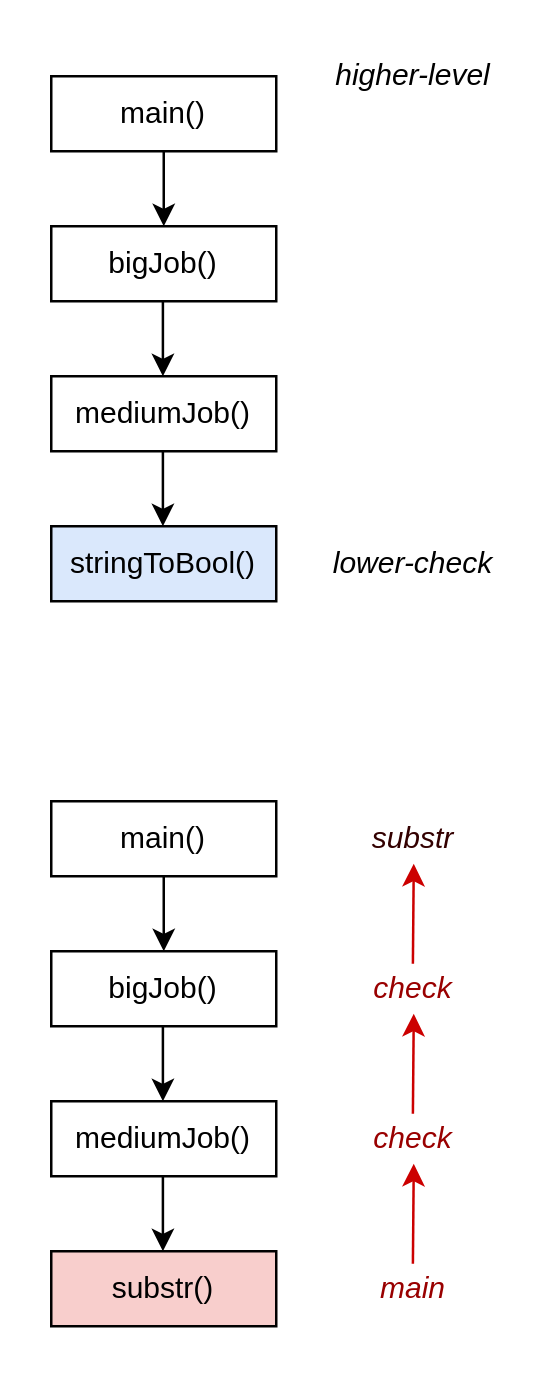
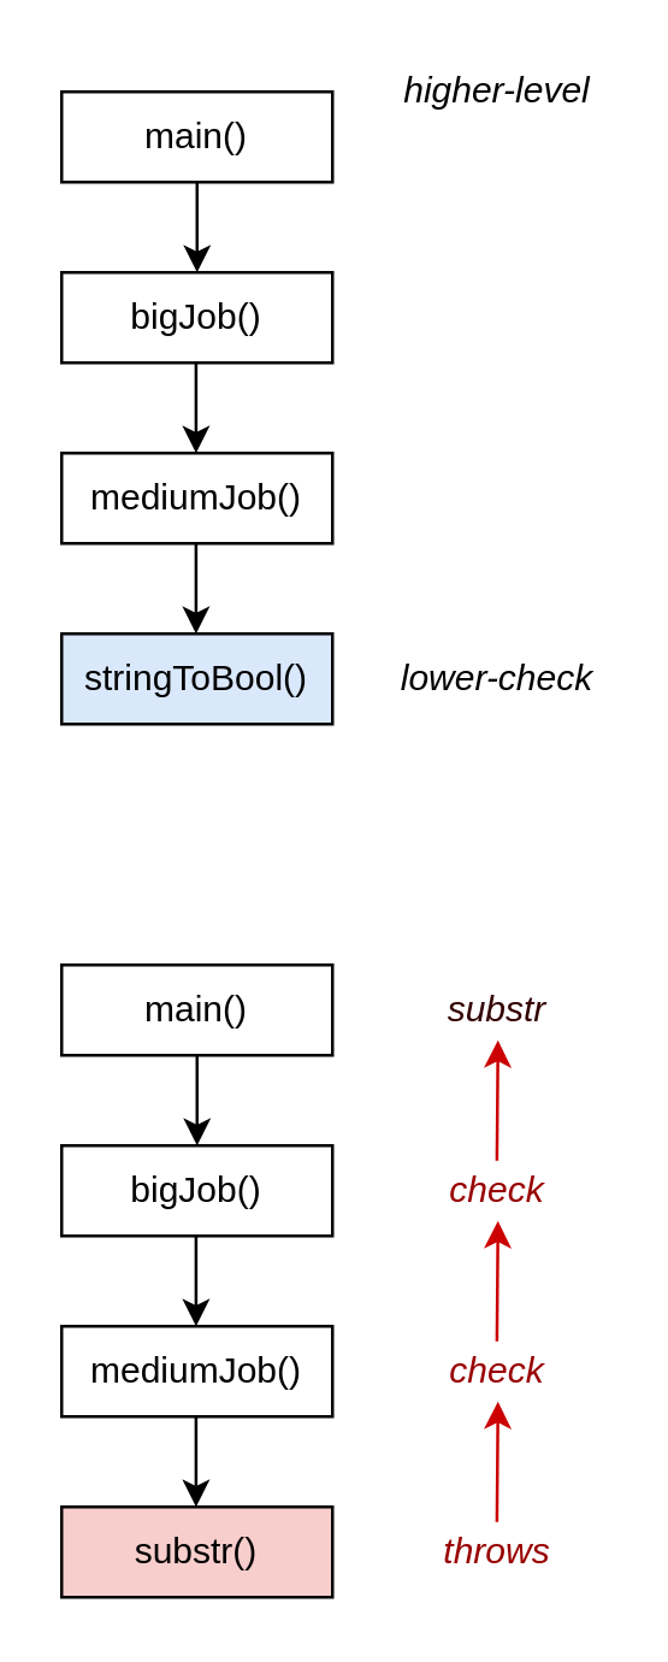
  <mxCell id="0" />
  <mxCell id="1" parent="0" />
  <mxCell id="2" value="stringToBool()" style="rounded=0;whiteSpace=wrap;html=1;fillColor=#dae8fc;" vertex="1" parent="1"><mxGeometry x="20" y="210" width="90" height="30" as="geometry" /></mxCell>
  <mxCell id="3" value="main()" style="rounded=0;whiteSpace=wrap;html=1;" vertex="1" parent="1"><mxGeometry x="20" y="30" width="90" height="30" as="geometry" /></mxCell>
  <mxCell id="4" value="bigJob()" style="rounded=0;whiteSpace=wrap;html=1;" vertex="1" parent="1"><mxGeometry x="20" y="90" width="90" height="30" as="geometry" /></mxCell>
  <mxCell id="5" value="mediumJob()" style="rounded=0;whiteSpace=wrap;html=1;" vertex="1" parent="1"><mxGeometry x="20" y="150" width="90" height="30" as="geometry" /></mxCell>
  <mxCell id="6" value="" style="endArrow=classic;html=1;exitX=0.5;exitY=1;exitDx=0;exitDy=0;" edge="1" parent="1" source="3" target="4"><mxGeometry width="50" height="50" relative="1" as="geometry"><mxPoint x="70" y="230" as="sourcePoint" /><mxPoint x="120" y="180" as="targetPoint" /></mxGeometry></mxCell>
  <mxCell id="7" value="" style="endArrow=classic;html=1;exitX=0.5;exitY=1;exitDx=0;exitDy=0;" edge="1" parent="1"><mxGeometry width="50" height="50" relative="1" as="geometry"><mxPoint x="64.66" y="120" as="sourcePoint" /><mxPoint x="64.66" y="150" as="targetPoint" /></mxGeometry></mxCell>
  <mxCell id="8" value="" style="endArrow=classic;html=1;exitX=0.5;exitY=1;exitDx=0;exitDy=0;" edge="1" parent="1"><mxGeometry width="50" height="50" relative="1" as="geometry"><mxPoint x="64.66" y="180" as="sourcePoint" /><mxPoint x="64.66" y="210" as="targetPoint" /></mxGeometry></mxCell>
  <mxCell id="9" value="lower-check" style="text;html=1;strokeColor=none;fillColor=none;align=center;verticalAlign=middle;whiteSpace=wrap;rounded=0;fontStyle=2" vertex="1" parent="1"><mxGeometry x="130" y="215" width="70" height="20" as="geometry" /></mxCell>
  <mxCell id="10" value="higher-level" style="text;html=1;strokeColor=none;fillColor=none;align=center;verticalAlign=middle;whiteSpace=wrap;rounded=0;fontStyle=2" vertex="1" parent="1"><mxGeometry x="130" y="20" width="70" height="20" as="geometry" /></mxCell>
  <mxCell id="11" value="substr()" style="rounded=0;whiteSpace=wrap;html=1;fillColor=#f8cecc;" vertex="1" parent="1"><mxGeometry x="20" y="500" width="90" height="30" as="geometry" /></mxCell>
  <mxCell id="12" value="main()" style="rounded=0;whiteSpace=wrap;html=1;" vertex="1" parent="1"><mxGeometry x="20" y="320" width="90" height="30" as="geometry" /></mxCell>
  <mxCell id="13" value="bigJob()" style="rounded=0;whiteSpace=wrap;html=1;" vertex="1" parent="1"><mxGeometry x="20" y="380" width="90" height="30" as="geometry" /></mxCell>
  <mxCell id="14" value="mediumJob()" style="rounded=0;whiteSpace=wrap;html=1;" vertex="1" parent="1"><mxGeometry x="20" y="440" width="90" height="30" as="geometry" /></mxCell>
  <mxCell id="15" value="" style="endArrow=classic;html=1;exitX=0.5;exitY=1;exitDx=0;exitDy=0;" edge="1" parent="1" source="12" target="13"><mxGeometry width="50" height="50" relative="1" as="geometry"><mxPoint x="70" y="520" as="sourcePoint" /><mxPoint x="120" y="470" as="targetPoint" /></mxGeometry></mxCell>
  <mxCell id="16" value="" style="endArrow=classic;html=1;exitX=0.5;exitY=1;exitDx=0;exitDy=0;" edge="1" parent="1"><mxGeometry width="50" height="50" relative="1" as="geometry"><mxPoint x="64.66" y="410" as="sourcePoint" /><mxPoint x="64.66" y="440" as="targetPoint" /></mxGeometry></mxCell>
  <mxCell id="17" value="" style="endArrow=classic;html=1;exitX=0.5;exitY=1;exitDx=0;exitDy=0;" edge="1" parent="1"><mxGeometry width="50" height="50" relative="1" as="geometry"><mxPoint x="64.66" y="470" as="sourcePoint" /><mxPoint x="64.66" y="500" as="targetPoint" /></mxGeometry></mxCell>
- <mxCell id="18" value="main" style="text;html=1;strokeColor=none;fillColor=none;align=center;verticalAlign=middle;whiteSpace=wrap;rounded=0;fontStyle=2;fontColor=#990000;" vertex="1" parent="1"><mxGeometry x="130" y="505" width="70" height="20" as="geometry" /></mxCell>
+ <mxCell id="18" value="throws" style="text;html=1;strokeColor=none;fillColor=none;align=center;verticalAlign=middle;whiteSpace=wrap;rounded=0;fontStyle=2;fontColor=#990000;" vertex="1" parent="1"><mxGeometry x="130" y="505" width="70" height="20" as="geometry" /></mxCell>
  <mxCell id="19" value="substr" style="text;html=1;strokeColor=none;fillColor=none;align=center;verticalAlign=middle;whiteSpace=wrap;rounded=0;fontStyle=2;fontColor=#330000;" vertex="1" parent="1"><mxGeometry x="130" y="325" width="70" height="20" as="geometry" /></mxCell>
  <mxCell id="20" value="check" style="text;html=1;strokeColor=none;fillColor=none;align=center;verticalAlign=middle;whiteSpace=wrap;rounded=0;fontStyle=2;fontColor=#990000;" vertex="1" parent="1"><mxGeometry x="130" y="445" width="70" height="20" as="geometry" /></mxCell>
  <mxCell id="21" value="check" style="text;html=1;strokeColor=none;fillColor=none;align=center;verticalAlign=middle;whiteSpace=wrap;rounded=0;fontStyle=2;fontColor=#990000;" vertex="1" parent="1"><mxGeometry x="130" y="385" width="70" height="20" as="geometry" /></mxCell>
  <mxCell id="22" value="" style="endArrow=classic;html=1;fontColor=#990000;strokeColor=#CC0000;" edge="1" parent="1"><mxGeometry width="50" height="50" relative="1" as="geometry"><mxPoint x="164.66" y="505" as="sourcePoint" /><mxPoint x="165" y="465" as="targetPoint" /></mxGeometry></mxCell>
  <mxCell id="23" value="" style="endArrow=classic;html=1;fontColor=#990000;strokeColor=#CC0000;" edge="1" parent="1"><mxGeometry width="50" height="50" relative="1" as="geometry"><mxPoint x="164.66" y="445" as="sourcePoint" /><mxPoint x="165" y="405" as="targetPoint" /></mxGeometry></mxCell>
  <mxCell id="24" value="" style="endArrow=classic;html=1;fontColor=#990000;strokeColor=#CC0000;" edge="1" parent="1"><mxGeometry width="50" height="50" relative="1" as="geometry"><mxPoint x="164.66" y="385" as="sourcePoint" /><mxPoint x="165" y="345" as="targetPoint" /></mxGeometry></mxCell>
